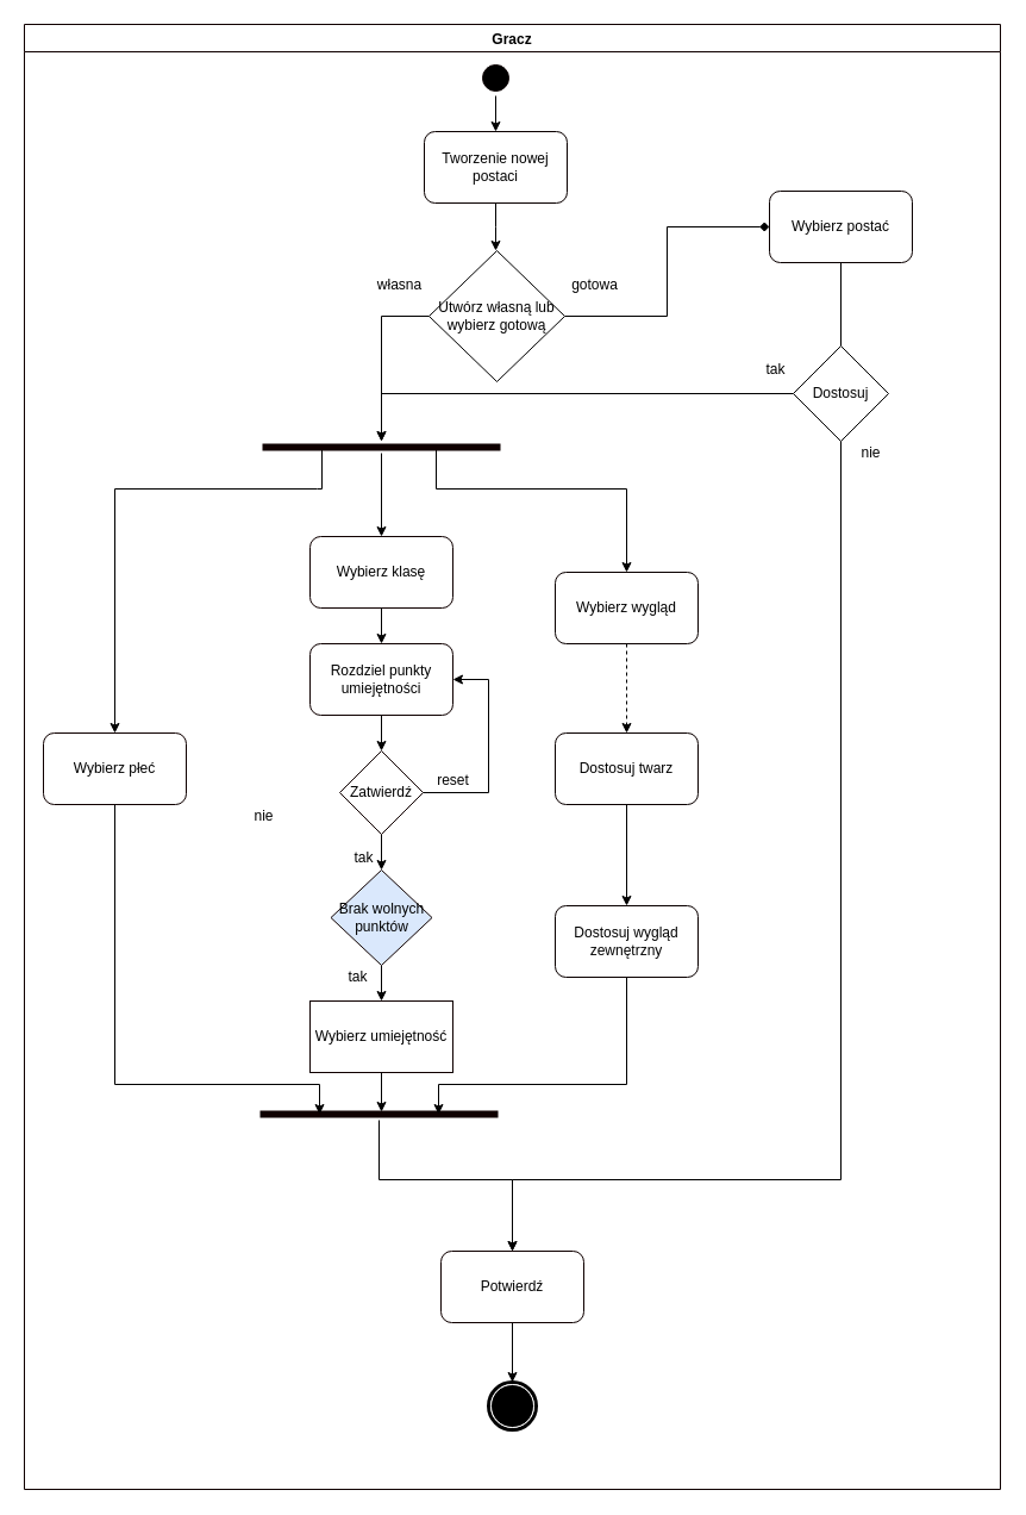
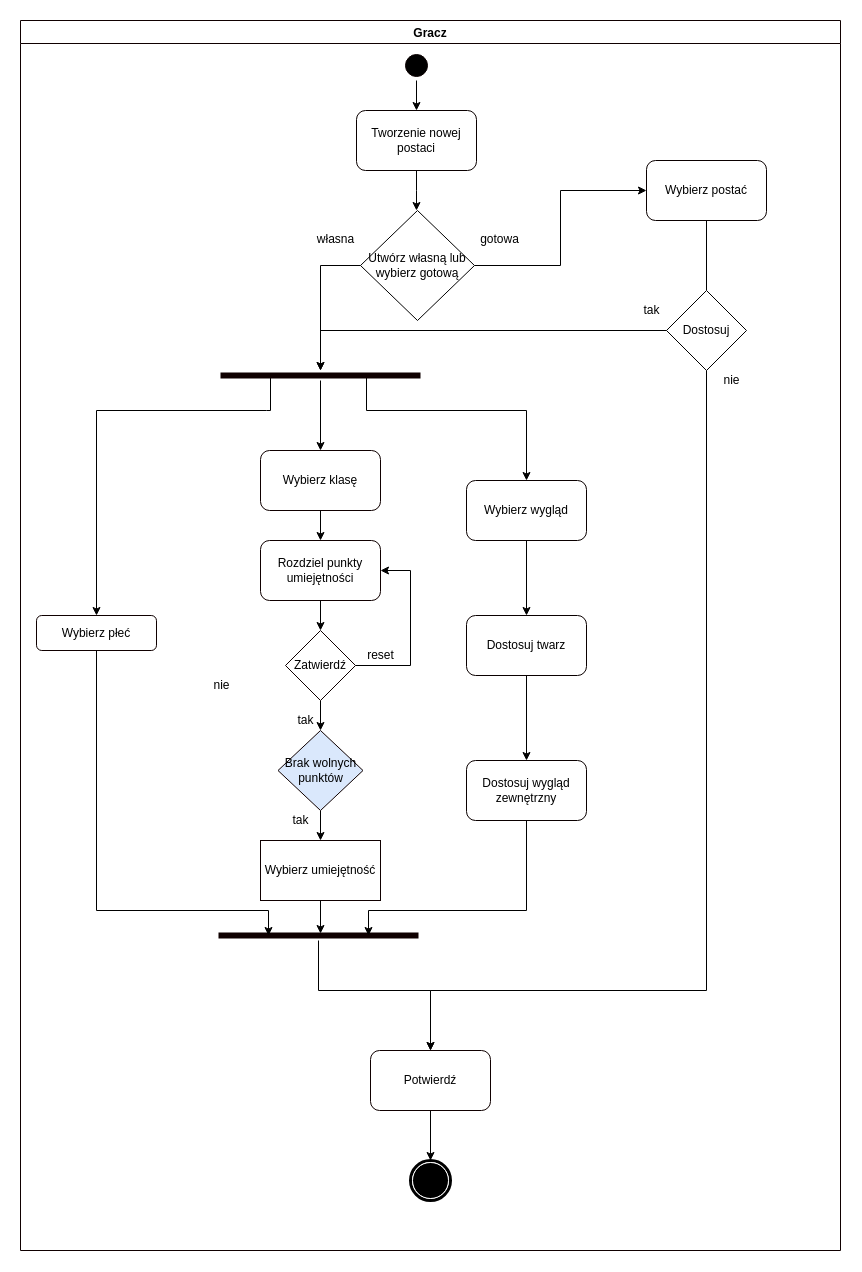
  <mxCell id="0" />
  <mxCell id="1" parent="0" />
  <mxCell id="2" value="Gracz" style="swimlane;strokeColor=#0F0000;" parent="1" vertex="1"><mxGeometry x="20" y="20" width="820" height="1230" as="geometry" /></mxCell>
  <mxCell id="3" value="reset&lt;br&gt;" style="text;html=1;align=center;verticalAlign=middle;resizable=0;points=[];autosize=1;" parent="2" vertex="1"><mxGeometry x="340" y="625" width="40" height="20" as="geometry" /></mxCell>
  <mxCell id="4" value="tak&lt;br&gt;" style="text;html=1;align=center;verticalAlign=middle;resizable=0;points=[];autosize=1;" parent="2" vertex="1"><mxGeometry x="270" y="690" width="30" height="20" as="geometry" /></mxCell>
- <mxCell id="5" value="Wybierz płeć" style="rounded=1;whiteSpace=wrap;html=1;strokeColor=#0F0000;" parent="2" vertex="1"><mxGeometry x="16" y="595" width="120" height="60" as="geometry" /></mxCell>
+ <mxCell id="5" value="Wybierz płeć" style="rounded=1;whiteSpace=wrap;html=1;strokeColor=#0F0000;" parent="2" vertex="1"><mxGeometry x="16" y="595" width="120" height="35" as="geometry" /></mxCell>
  <mxCell id="6" value="Wybierz klasę" style="rounded=1;whiteSpace=wrap;html=1;strokeColor=#0F0000;" parent="2" vertex="1"><mxGeometry x="240" y="430" width="120" height="60" as="geometry" /></mxCell>
  <mxCell id="7" value="Rozdziel punkty umiejętności" style="rounded=1;whiteSpace=wrap;html=1;strokeColor=#0F0000;" parent="2" vertex="1"><mxGeometry x="240" y="520" width="120" height="60" as="geometry" /></mxCell>
  <mxCell id="8" value="" style="edgeStyle=orthogonalEdgeStyle;rounded=0;orthogonalLoop=1;jettySize=auto;html=1;" parent="2" source="6" target="7" edge="1"><mxGeometry relative="1" as="geometry" /></mxCell>
  <mxCell id="9" style="edgeStyle=orthogonalEdgeStyle;rounded=0;orthogonalLoop=1;jettySize=auto;html=1;exitX=0.5;exitY=1;exitDx=0;exitDy=0;entryX=0.5;entryY=0;entryDx=0;entryDy=0;" parent="2" source="10" target="15" edge="1"><mxGeometry relative="1" as="geometry" /></mxCell>
  <mxCell id="10" value="Zatwierdź" style="rhombus;whiteSpace=wrap;html=1;strokeColor=#0F0000;" parent="2" vertex="1"><mxGeometry x="265" y="610" width="70" height="70" as="geometry" /></mxCell>
  <mxCell id="11" style="edgeStyle=orthogonalEdgeStyle;rounded=0;orthogonalLoop=1;jettySize=auto;html=1;exitX=1;exitY=0.5;exitDx=0;exitDy=0;entryX=1;entryY=0.5;entryDx=0;entryDy=0;" parent="2" source="10" target="7" edge="1"><mxGeometry relative="1" as="geometry"><Array as="points"><mxPoint x="390" y="645" /><mxPoint x="390" y="550" /></Array></mxGeometry></mxCell>
  <mxCell id="12" value="" style="edgeStyle=orthogonalEdgeStyle;rounded=0;orthogonalLoop=1;jettySize=auto;html=1;" parent="2" source="7" target="10" edge="1"><mxGeometry relative="1" as="geometry" /></mxCell>
  <mxCell id="13" value="Wybierz umiejętność" style="whiteSpace=wrap;html=1;strokeColor=#0F0000;rounded=0;" parent="2" vertex="1"><mxGeometry x="240" y="820" width="120" height="60" as="geometry" /></mxCell>
  <mxCell id="14" style="edgeStyle=orthogonalEdgeStyle;rounded=0;orthogonalLoop=1;jettySize=auto;html=1;exitX=0.5;exitY=1;exitDx=0;exitDy=0;entryX=0.5;entryY=0;entryDx=0;entryDy=0;" parent="2" source="15" target="13" edge="1"><mxGeometry relative="1" as="geometry" /></mxCell>
  <mxCell id="15" value="Brak wolnych punktów" style="rhombus;whiteSpace=wrap;html=1;strokeColor=#0F0000;fillColor=#dae8fc;" parent="2" vertex="1"><mxGeometry x="257.5" y="710" width="85" height="80" as="geometry" /></mxCell>
  <mxCell id="16" value="tak&lt;br&gt;" style="text;html=1;align=center;verticalAlign=middle;resizable=0;points=[];autosize=1;" parent="2" vertex="1"><mxGeometry x="265" y="790" width="30" height="20" as="geometry" /></mxCell>
  <mxCell id="17" value="nie" style="text;html=1;align=center;verticalAlign=middle;resizable=0;points=[];autosize=1;" parent="2" vertex="1"><mxGeometry x="186" y="655" width="30" height="20" as="geometry" /></mxCell>
  <mxCell id="18" value="Dostosuj wygląd zewnętrzny" style="rounded=1;whiteSpace=wrap;html=1;strokeColor=#0A0000;" parent="2" vertex="1"><mxGeometry x="446" y="740" width="120" height="60" as="geometry" /></mxCell>
  <mxCell id="19" value="Dostosuj twarz" style="rounded=1;whiteSpace=wrap;html=1;strokeColor=#0A0000;" parent="2" vertex="1"><mxGeometry x="446" y="595" width="120" height="60" as="geometry" /></mxCell>
  <mxCell id="20" value="" style="edgeStyle=orthogonalEdgeStyle;rounded=0;orthogonalLoop=1;jettySize=auto;html=1;" parent="2" source="19" target="18" edge="1"><mxGeometry relative="1" as="geometry" /></mxCell>
  <mxCell id="21" value="Wybierz wygląd" style="rounded=1;whiteSpace=wrap;html=1;strokeColor=#0A0000;" parent="2" vertex="1"><mxGeometry x="446" y="460" width="120" height="60" as="geometry" /></mxCell>
- <mxCell id="22" value="" style="edgeStyle=orthogonalEdgeStyle;rounded=0;orthogonalLoop=1;jettySize=auto;html=1;dashed=1;" parent="2" source="21" target="19" edge="1"><mxGeometry relative="1" as="geometry" /></mxCell>
- <mxCell id="23" style="edgeStyle=orthogonalEdgeStyle;rounded=0;orthogonalLoop=1;jettySize=auto;html=1;exitX=1;exitY=0.5;exitDx=0;exitDy=0;entryX=0;entryY=0.5;entryDx=0;entryDy=0;endArrow=diamond;" parent="2" source="24" target="26" edge="1"><mxGeometry relative="1" as="geometry" /></mxCell>
+ <mxCell id="22" value="" style="edgeStyle=orthogonalEdgeStyle;rounded=0;orthogonalLoop=1;jettySize=auto;html=1;" parent="2" source="21" target="19" edge="1"><mxGeometry relative="1" as="geometry" /></mxCell>
+ <mxCell id="23" style="edgeStyle=orthogonalEdgeStyle;rounded=0;orthogonalLoop=1;jettySize=auto;html=1;exitX=1;exitY=0.5;exitDx=0;exitDy=0;entryX=0;entryY=0.5;entryDx=0;entryDy=0;" parent="2" source="24" target="26" edge="1"><mxGeometry relative="1" as="geometry" /></mxCell>
  <mxCell id="24" value="Utwórz własną lub wybierz gotową" style="rhombus;whiteSpace=wrap;html=1;" parent="2" vertex="1"><mxGeometry x="340" y="190" width="114" height="110" as="geometry" /></mxCell>
  <mxCell id="25" style="edgeStyle=orthogonalEdgeStyle;rounded=0;orthogonalLoop=1;jettySize=auto;html=1;exitX=0.5;exitY=1;exitDx=0;exitDy=0;endArrow=none;" parent="2" source="26" target="27" edge="1"><mxGeometry relative="1" as="geometry" /></mxCell>
  <mxCell id="26" value="Wybierz postać" style="rounded=1;whiteSpace=wrap;html=1;strokeColor=#0A0000;" parent="2" vertex="1"><mxGeometry x="626" y="140" width="120" height="60" as="geometry" /></mxCell>
  <mxCell id="27" value="Dostosuj" style="rhombus;whiteSpace=wrap;html=1;" parent="2" vertex="1"><mxGeometry x="646" y="270" width="80" height="80" as="geometry" /></mxCell>
  <mxCell id="28" value="gotowa" style="text;html=1;align=center;verticalAlign=middle;resizable=0;points=[];autosize=1;" parent="2" vertex="1"><mxGeometry x="454" y="209" width="50" height="20" as="geometry" /></mxCell>
  <mxCell id="29" value="własna" style="text;html=1;align=center;verticalAlign=middle;resizable=0;points=[];autosize=1;" parent="2" vertex="1"><mxGeometry x="290" y="209" width="50" height="20" as="geometry" /></mxCell>
  <mxCell id="30" value="tak" style="text;html=1;align=center;verticalAlign=middle;resizable=0;points=[];autosize=1;" parent="2" vertex="1"><mxGeometry x="616" y="280" width="30" height="20" as="geometry" /></mxCell>
  <mxCell id="31" value="nie&lt;br&gt;" style="text;html=1;align=center;verticalAlign=middle;resizable=0;points=[];autosize=1;" parent="2" vertex="1"><mxGeometry x="696" y="350" width="30" height="20" as="geometry" /></mxCell>
  <mxCell id="32" style="edgeStyle=orthogonalEdgeStyle;rounded=0;orthogonalLoop=1;jettySize=auto;html=1;exitX=0.5;exitY=1;exitDx=0;exitDy=0;entryX=0.5;entryY=0;entryDx=0;entryDy=0;" parent="1" source="33" target="35" edge="1"><mxGeometry relative="1" as="geometry" /></mxCell>
  <mxCell id="33" value="" style="ellipse;shape=startState;fillColor=#000000;strokeColor=#0A0000;" parent="1" vertex="1"><mxGeometry x="401" y="50" width="30" height="30" as="geometry" /></mxCell>
  <mxCell id="34" style="edgeStyle=orthogonalEdgeStyle;rounded=0;orthogonalLoop=1;jettySize=auto;html=1;exitX=0.5;exitY=1;exitDx=0;exitDy=0;" parent="1" source="35" edge="1"><mxGeometry relative="1" as="geometry"><mxPoint x="416" y="210" as="targetPoint" /></mxGeometry></mxCell>
  <mxCell id="35" value="Tworzenie nowej postaci" style="rounded=1;whiteSpace=wrap;html=1;strokeColor=#0A0000;" parent="1" vertex="1"><mxGeometry x="356" y="110" width="120" height="60" as="geometry" /></mxCell>
  <mxCell id="36" style="edgeStyle=orthogonalEdgeStyle;rounded=0;orthogonalLoop=1;jettySize=auto;html=1;exitX=0.75;exitY=0.5;exitDx=0;exitDy=0;exitPerimeter=0;entryX=0.5;entryY=0;entryDx=0;entryDy=0;" parent="1" source="39" target="21" edge="1"><mxGeometry relative="1" as="geometry"><mxPoint x="436" y="450" as="targetPoint" /><Array as="points"><mxPoint x="366" y="410" /><mxPoint x="526" y="410" /></Array></mxGeometry></mxCell>
  <mxCell id="37" style="edgeStyle=orthogonalEdgeStyle;rounded=0;orthogonalLoop=1;jettySize=auto;html=1;exitX=0.25;exitY=0.5;exitDx=0;exitDy=0;exitPerimeter=0;entryX=0.5;entryY=0;entryDx=0;entryDy=0;" parent="1" source="39" target="5" edge="1"><mxGeometry relative="1" as="geometry"><mxPoint x="196" y="450" as="targetPoint" /><Array as="points"><mxPoint x="266" y="410" /><mxPoint x="86" y="410" /></Array></mxGeometry></mxCell>
  <mxCell id="38" value="" style="edgeStyle=orthogonalEdgeStyle;rounded=0;orthogonalLoop=1;jettySize=auto;html=1;" parent="1" source="39" target="6" edge="1"><mxGeometry relative="1" as="geometry" /></mxCell>
  <mxCell id="39" value="" style="shape=line;html=1;strokeWidth=6;strokeColor=#0F0000;" parent="1" vertex="1"><mxGeometry x="220" y="370" width="200" height="10" as="geometry" /></mxCell>
  <mxCell id="40" style="edgeStyle=orthogonalEdgeStyle;rounded=0;orthogonalLoop=1;jettySize=auto;html=1;exitX=0.5;exitY=1;exitDx=0;exitDy=0;" parent="1" edge="1"><mxGeometry relative="1" as="geometry"><mxPoint x="416" y="120" as="sourcePoint" /><mxPoint x="416" y="120" as="targetPoint" /></mxGeometry></mxCell>
  <mxCell id="41" value="" style="shape=mxgraph.bpmn.shape;html=1;verticalLabelPosition=bottom;labelBackgroundColor=#ffffff;verticalAlign=top;perimeter=ellipsePerimeter;outline=end;symbol=terminate;rounded=0;shadow=0;comic=0;strokeWidth=1;fontFamily=Verdana;fontSize=12;align=center;" parent="1" vertex="1"><mxGeometry x="410" y="1160" width="40" height="40" as="geometry" /></mxCell>
  <mxCell id="42" style="edgeStyle=orthogonalEdgeStyle;rounded=0;orthogonalLoop=1;jettySize=auto;html=1;exitX=0.5;exitY=1;exitDx=0;exitDy=0;entryX=0.5;entryY=0;entryDx=0;entryDy=0;" parent="1" source="44" target="41" edge="1"><mxGeometry relative="1" as="geometry" /></mxCell>
  <mxCell id="43" style="edgeStyle=orthogonalEdgeStyle;rounded=0;orthogonalLoop=1;jettySize=auto;html=1;exitX=0.5;exitY=0;exitDx=0;exitDy=0;" parent="1" source="44" edge="1"><mxGeometry relative="1" as="geometry"><mxPoint x="430" y="1050" as="targetPoint" /></mxGeometry></mxCell>
  <mxCell id="44" value="Potwierdź" style="rounded=1;whiteSpace=wrap;html=1;strokeColor=#0F0000;" parent="1" vertex="1"><mxGeometry x="370" y="1050" width="120" height="60" as="geometry" /></mxCell>
  <mxCell id="45" value="" style="edgeStyle=orthogonalEdgeStyle;rounded=0;orthogonalLoop=1;jettySize=auto;html=1;entryX=0.5;entryY=0;entryDx=0;entryDy=0;" parent="1" source="46" target="44" edge="1"><mxGeometry relative="1" as="geometry"><mxPoint x="380" y="995" as="targetPoint" /><Array as="points"><mxPoint x="318" y="990" /><mxPoint x="430" y="990" /></Array></mxGeometry></mxCell>
  <mxCell id="46" value="" style="shape=line;html=1;strokeWidth=6;strokeColor=#0F0000;" parent="1" vertex="1"><mxGeometry x="218" y="930" width="200" height="10" as="geometry" /></mxCell>
  <mxCell id="47" style="edgeStyle=orthogonalEdgeStyle;rounded=0;orthogonalLoop=1;jettySize=auto;html=1;exitX=0.5;exitY=1;exitDx=0;exitDy=0;entryX=0.51;entryY=0.3;entryDx=0;entryDy=0;entryPerimeter=0;" parent="1" source="13" target="46" edge="1"><mxGeometry relative="1" as="geometry" /></mxCell>
  <mxCell id="48" style="edgeStyle=orthogonalEdgeStyle;rounded=0;orthogonalLoop=1;jettySize=auto;html=1;exitX=0.5;exitY=1;exitDx=0;exitDy=0;entryX=0.75;entryY=0.5;entryDx=0;entryDy=0;entryPerimeter=0;" parent="1" source="18" target="46" edge="1"><mxGeometry relative="1" as="geometry"><Array as="points"><mxPoint x="526" y="910" /><mxPoint x="368" y="910" /></Array></mxGeometry></mxCell>
  <mxCell id="49" style="edgeStyle=orthogonalEdgeStyle;rounded=0;orthogonalLoop=1;jettySize=auto;html=1;exitX=0.5;exitY=1;exitDx=0;exitDy=0;entryX=0.25;entryY=0.5;entryDx=0;entryDy=0;entryPerimeter=0;" parent="1" source="5" target="46" edge="1"><mxGeometry relative="1" as="geometry"><Array as="points"><mxPoint x="96" y="910" /><mxPoint x="268" y="910" /></Array></mxGeometry></mxCell>
  <mxCell id="50" style="edgeStyle=orthogonalEdgeStyle;rounded=0;orthogonalLoop=1;jettySize=auto;html=1;exitX=0;exitY=0.5;exitDx=0;exitDy=0;" parent="1" source="24" target="39" edge="1"><mxGeometry relative="1" as="geometry" /></mxCell>
  <mxCell id="51" style="edgeStyle=orthogonalEdgeStyle;rounded=0;orthogonalLoop=1;jettySize=auto;html=1;exitX=0;exitY=0.5;exitDx=0;exitDy=0;" parent="1" source="27" target="39" edge="1"><mxGeometry relative="1" as="geometry"><Array as="points"><mxPoint x="666" y="330" /><mxPoint x="320" y="330" /></Array></mxGeometry></mxCell>
  <mxCell id="52" style="edgeStyle=orthogonalEdgeStyle;rounded=0;orthogonalLoop=1;jettySize=auto;html=1;entryX=0.5;entryY=0;entryDx=0;entryDy=0;" parent="1" target="44" edge="1"><mxGeometry relative="1" as="geometry"><Array as="points"><mxPoint x="706" y="990" /><mxPoint x="430" y="990" /></Array><mxPoint x="706" y="370" as="sourcePoint" /></mxGeometry></mxCell>
